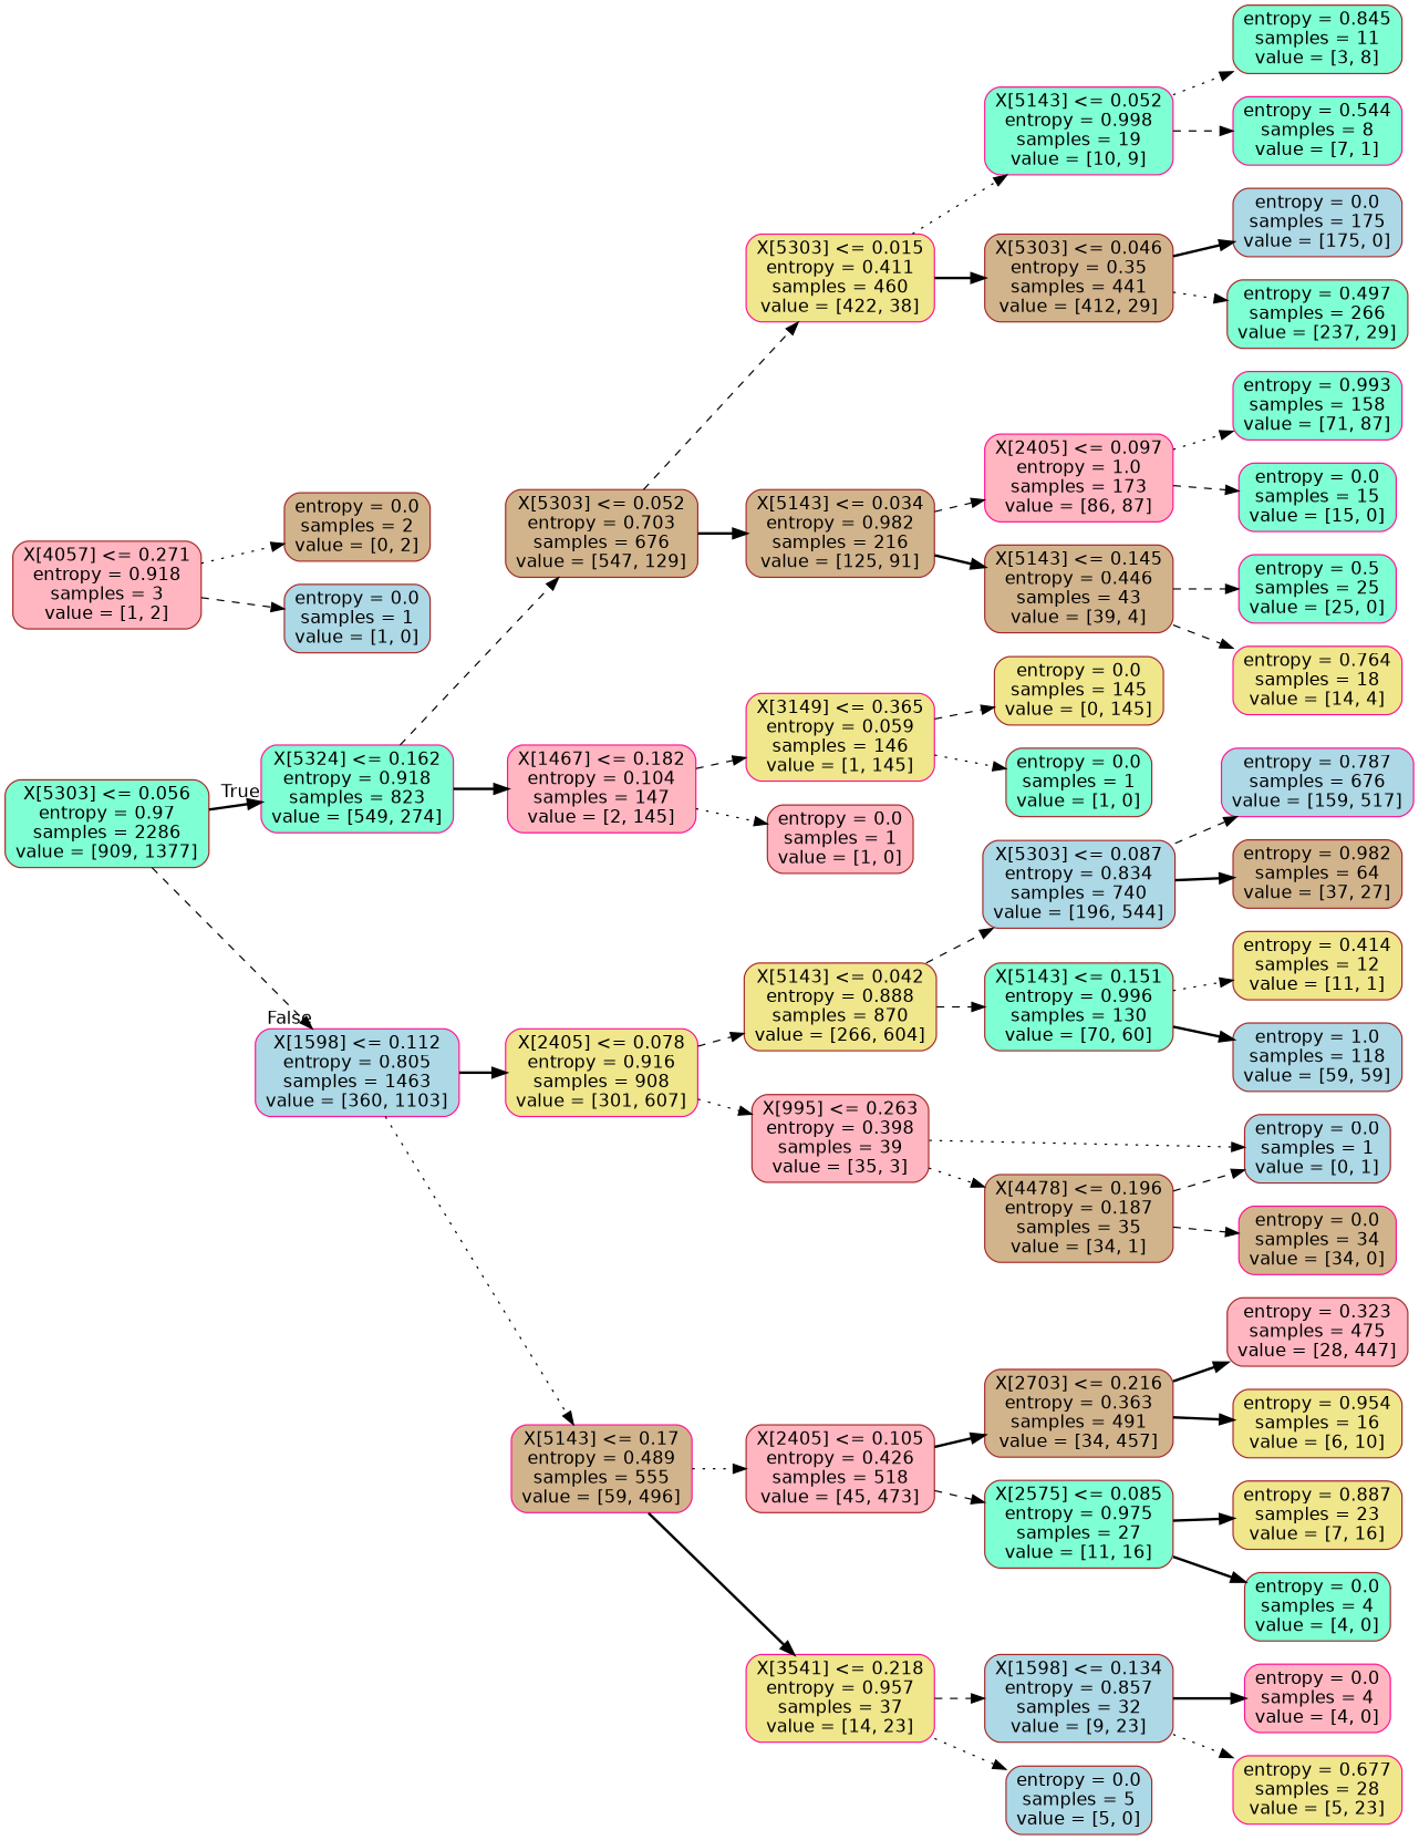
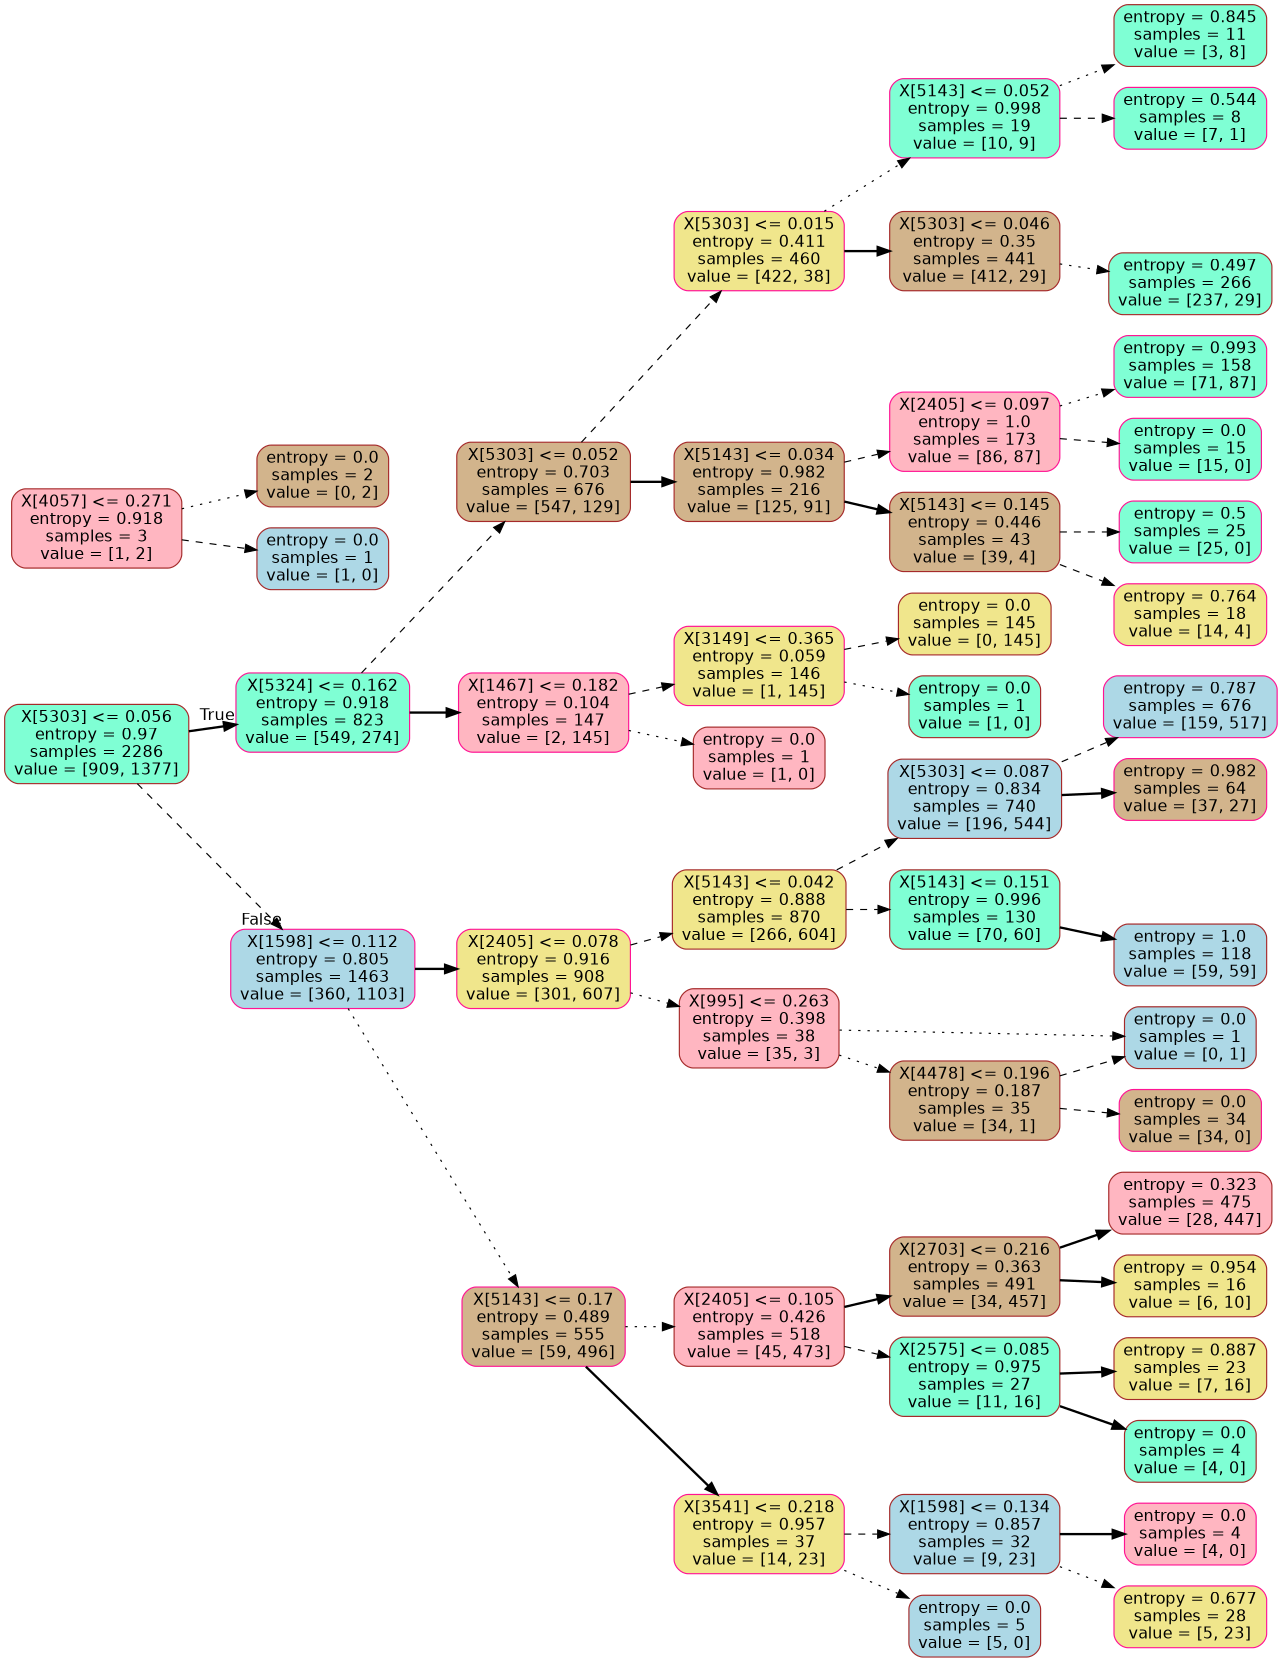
  digraph {
    rankdir=LR
    node [color=brown fillcolor=aquamarine fontname=helvetica shape=box style="filled, rounded"]
    edge [fontname=helvetica style=dashed]
    n1 [label="X[5303] <= 0.056\nentropy = 0.97\nsamples = 2286\nvalue = [909, 1377]"]
    n2 [color=deeppink label="X[5324] <= 0.162\nentropy = 0.918\nsamples = 823\nvalue = [549, 274]"]
    n3 [color=deeppink fillcolor=lightblue label="X[1598] <= 0.112\nentropy = 0.805\nsamples = 1463\nvalue = [360, 1103]"]
    n4 [fillcolor=tan label="X[5303] <= 0.052\nentropy = 0.703\nsamples = 676\nvalue = [547, 129]"]
    n5 [color=deeppink fillcolor=lightpink label="X[1467] <= 0.182\nentropy = 0.104\nsamples = 147\nvalue = [2, 145]"]
    n6 [color=deeppink fillcolor=khaki label="X[2405] <= 0.078\nentropy = 0.916\nsamples = 908\nvalue = [301, 607]"]
    n7 [color=deeppink fillcolor=tan label="X[5143] <= 0.17\nentropy = 0.489\nsamples = 555\nvalue = [59, 496]"]
    n8 [color=deeppink fillcolor=khaki label="X[5303] <= 0.015\nentropy = 0.411\nsamples = 460\nvalue = [422, 38]"]
    n9 [fillcolor=tan label="X[5143] <= 0.034\nentropy = 0.982\nsamples = 216\nvalue = [125, 91]"]
    n10 [color=deeppink fillcolor=khaki label="X[3149] <= 0.365\nentropy = 0.059\nsamples = 146\nvalue = [1, 145]"]
    n11 [fillcolor=lightpink label="entropy = 0.0\nsamples = 1\nvalue = [1, 0]"]
    n12 [color=deeppink label="X[5143] <= 0.052\nentropy = 0.998\nsamples = 19\nvalue = [10, 9]"]
    n13 [fillcolor=tan label="X[5303] <= 0.046\nentropy = 0.35\nsamples = 441\nvalue = [412, 29]"]
    n14 [color=deeppink fillcolor=lightpink label="X[2405] <= 0.097\nentropy = 1.0\nsamples = 173\nvalue = [86, 87]"]
    n15 [fillcolor=tan label="X[5143] <= 0.145\nentropy = 0.446\nsamples = 43\nvalue = [39, 4]"]
    n16 [label="entropy = 0.845\nsamples = 11\nvalue = [3, 8]"]
    n17 [color=deeppink label="entropy = 0.544\nsamples = 8\nvalue = [7, 1]"]
-   n18 [fillcolor=lightblue label="entropy = 0.0\nsamples = 175\nvalue = [175, 0]"]
    n19 [label="entropy = 0.497\nsamples = 266\nvalue = [237, 29]"]
    n20 [color=deeppink label="entropy = 0.993\nsamples = 158\nvalue = [71, 87]"]
    n21 [color=deeppink label="entropy = 0.0\nsamples = 15\nvalue = [15, 0]"]
    n22 [color=deeppink label="entropy = 0.5\nsamples = 25\nvalue = [25, 0]"]
    n23 [color=deeppink fillcolor=khaki label="entropy = 0.764\nsamples = 18\nvalue = [14, 4]"]
    n24 [fillcolor=khaki label="entropy = 0.0\nsamples = 145\nvalue = [0, 145]"]
    n25 [label="entropy = 0.0\nsamples = 1\nvalue = [1, 0]"]
    n26 [fillcolor=khaki label="X[5143] <= 0.042\nentropy = 0.888\nsamples = 870\nvalue = [266, 604]"]
-   n27 [fillcolor=lightpink label="X[995] <= 0.263\nentropy = 0.398\nsamples = 39\nvalue = [35, 3]"]
+   n27 [fillcolor=lightpink label="X[995] <= 0.263\nentropy = 0.398\nsamples = 38\nvalue = [35, 3]"]
    n28 [fillcolor=lightpink label="X[2405] <= 0.105\nentropy = 0.426\nsamples = 518\nvalue = [45, 473]"]
    n29 [color=deeppink fillcolor=khaki label="X[3541] <= 0.218\nentropy = 0.957\nsamples = 37\nvalue = [14, 23]"]
    n30 [fillcolor=lightblue label="X[5303] <= 0.087\nentropy = 0.834\nsamples = 740\nvalue = [196, 544]"]
    n31 [label="X[5143] <= 0.151\nentropy = 0.996\nsamples = 130\nvalue = [70, 60]"]
    n32 [fillcolor=tan label="X[4478] <= 0.196\nentropy = 0.187\nsamples = 35\nvalue = [34, 1]"]
    n33 [fillcolor=lightblue label="entropy = 0.0\nsamples = 1\nvalue = [0, 1]"]
    n34 [color=deeppink fillcolor=lightblue label="entropy = 0.787\nsamples = 676\nvalue = [159, 517]"]
-   n35 [fillcolor=tan label="entropy = 0.982\nsamples = 64\nvalue = [37, 27]"]
-   n36 [fillcolor=khaki label="entropy = 0.414\nsamples = 12\nvalue = [11, 1]"]
+   n35 [color=deeppink fillcolor=tan label="entropy = 0.982\nsamples = 64\nvalue = [37, 27]"]
    n37 [fillcolor=lightblue label="entropy = 1.0\nsamples = 118\nvalue = [59, 59]"]
    n38 [color=deeppink fillcolor=tan label="entropy = 0.0\nsamples = 34\nvalue = [34, 0]"]
    n39 [fillcolor=lightpink label="X[4057] <= 0.271\nentropy = 0.918\nsamples = 3\nvalue = [1, 2]"]
    n40 [fillcolor=tan label="entropy = 0.0\nsamples = 2\nvalue = [0, 2]"]
    n41 [fillcolor=lightblue label="entropy = 0.0\nsamples = 1\nvalue = [1, 0]"]
    n42 [fillcolor=tan label="X[2703] <= 0.216\nentropy = 0.363\nsamples = 491\nvalue = [34, 457]"]
    n43 [label="X[2575] <= 0.085\nentropy = 0.975\nsamples = 27\nvalue = [11, 16]"]
    n44 [fillcolor=lightblue label="X[1598] <= 0.134\nentropy = 0.857\nsamples = 32\nvalue = [9, 23]"]
    n45 [fillcolor=lightblue label="entropy = 0.0\nsamples = 5\nvalue = [5, 0]"]
    n46 [fillcolor=lightpink label="entropy = 0.323\nsamples = 475\nvalue = [28, 447]"]
    n47 [fillcolor=khaki label="entropy = 0.954\nsamples = 16\nvalue = [6, 10]"]
    n48 [fillcolor=khaki label="entropy = 0.887\nsamples = 23\nvalue = [7, 16]"]
    n49 [label="entropy = 0.0\nsamples = 4\nvalue = [4, 0]"]
    n50 [color=deeppink fillcolor=lightpink label="entropy = 0.0\nsamples = 4\nvalue = [4, 0]"]
    n51 [color=deeppink fillcolor=khaki label="entropy = 0.677\nsamples = 28\nvalue = [5, 23]"]
    n1 -> n2 [headlabel=True labelangle=45 labeldistance=2.5 style=bold]
    n1 -> n3 [headlabel=False labelangle=-45 labeldistance=2.5]
    n2 -> n4
    n2 -> n5 [style=bold]
    n3 -> n6 [style=bold]
    n3 -> n7 [style=dotted]
    n4 -> n8
    n4 -> n9 [style=bold]
    n5 -> n10
    n5 -> n11 [style=dotted]
    n6 -> n26
    n6 -> n27 [style=dotted]
    n7 -> n28 [style=dotted]
    n7 -> n29 [style=bold]
    n8 -> n12 [style=dotted]
    n8 -> n13 [style=bold]
    n9 -> n14
    n9 -> n15 [style=bold]
    n10 -> n24
    n10 -> n25 [style=dotted]
    n12 -> n16 [style=dotted]
    n12 -> n17
-   n13 -> n18 [style=bold]
    n13 -> n19 [style=dotted]
    n14 -> n20 [style=dotted]
    n14 -> n21
    n15 -> n22
    n15 -> n23
    n26 -> n30
    n26 -> n31
    n27 -> n32 [style=dotted]
    n27 -> n33 [style=dotted]
    n28 -> n42 [style=bold]
    n28 -> n43
    n29 -> n44
    n29 -> n45 [style=dotted]
    n30 -> n34
    n30 -> n35 [style=bold]
-   n31 -> n36 [style=dotted]
    n31 -> n37 [style=bold]
    n32 -> n33
    n32 -> n38
    n39 -> n40 [style=dotted]
    n39 -> n41
    n42 -> n46 [style=bold]
    n42 -> n47 [style=bold]
    n43 -> n48 [style=bold]
    n43 -> n49 [style=bold]
    n44 -> n50 [style=bold]
    n44 -> n51 [style=dotted]
  }
